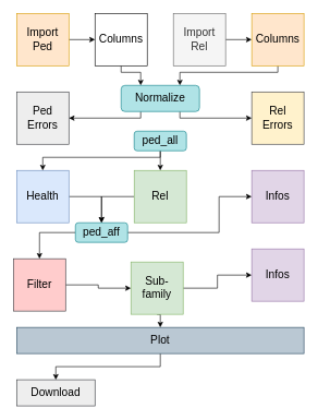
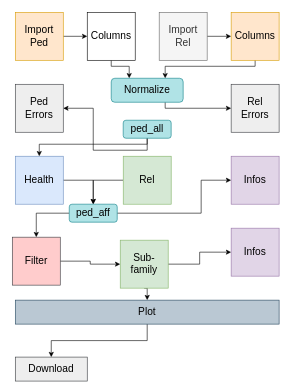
  <mxCell id="0" />
  <mxCell id="1" parent="0" />
  <mxCell id="2" style="edgeStyle=orthogonalEdgeStyle;rounded=0;orthogonalLoop=1;jettySize=auto;html=1;exitX=1;exitY=0.5;exitDx=0;exitDy=0;entryX=0;entryY=0.5;entryDx=0;entryDy=0;fontSize=17;" edge="1" parent="1" source="4" target="9"><mxGeometry relative="1" as="geometry" /></mxCell>
  <mxCell id="3" style="edgeStyle=orthogonalEdgeStyle;rounded=0;orthogonalLoop=1;jettySize=auto;html=1;exitX=0.5;exitY=1;exitDx=0;exitDy=0;fontSize=17;entryX=0.25;entryY=0;entryDx=0;entryDy=0;" edge="1" parent="1" source="9" target="27"><mxGeometry relative="1" as="geometry"><mxPoint x="235" y="120" as="targetPoint" /><Array as="points"><mxPoint x="185" y="110" /><mxPoint x="215" y="110" /></Array></mxGeometry></mxCell>
  <mxCell id="4" value="Import&lt;br style=&quot;font-size: 17px;&quot;&gt;Ped" style="whiteSpace=wrap;html=1;aspect=fixed;fillColor=#ffe6cc;strokeColor=#d79b00;fontSize=17;" vertex="1" parent="1"><mxGeometry x="25" y="20" width="80" height="80" as="geometry" /></mxCell>
  <mxCell id="5" style="edgeStyle=orthogonalEdgeStyle;rounded=0;orthogonalLoop=1;jettySize=auto;html=1;exitX=1;exitY=0.5;exitDx=0;exitDy=0;entryX=0;entryY=0.5;entryDx=0;entryDy=0;fontSize=17;" edge="1" parent="1" source="6" target="8"><mxGeometry relative="1" as="geometry" /></mxCell>
  <mxCell id="6" value="Import&lt;br style=&quot;font-size: 17px;&quot;&gt;Rel" style="whiteSpace=wrap;html=1;aspect=fixed;fillColor=#f5f5f5;fontColor=#333333;strokeColor=#666666;fontSize=17;" vertex="1" parent="1"><mxGeometry x="265" y="20" width="80" height="80" as="geometry" /></mxCell>
  <mxCell id="7" style="edgeStyle=orthogonalEdgeStyle;rounded=0;orthogonalLoop=1;jettySize=auto;html=1;exitX=0.5;exitY=1;exitDx=0;exitDy=0;entryX=0.75;entryY=0;entryDx=0;entryDy=0;fontSize=17;" edge="1" parent="1" source="8" target="27"><mxGeometry relative="1" as="geometry"><Array as="points"><mxPoint x="425" y="110" /><mxPoint x="275" y="110" /></Array></mxGeometry></mxCell>
  <mxCell id="8" value="Columns" style="whiteSpace=wrap;html=1;aspect=fixed;fontSize=17;fillColor=#ffe6cc;strokeColor=#d79b00;" vertex="1" parent="1"><mxGeometry x="385" y="20" width="80" height="80" as="geometry" /></mxCell>
  <mxCell id="9" value="Columns" style="whiteSpace=wrap;html=1;aspect=fixed;fontSize=17;" vertex="1" parent="1"><mxGeometry x="145" y="20" width="80" height="80" as="geometry" /></mxCell>
  <mxCell id="10" value="Ped&lt;br&gt;Errors" style="whiteSpace=wrap;html=1;aspect=fixed;fillColor=#eeeeee;strokeColor=#36393d;fontSize=17;" vertex="1" parent="1"><mxGeometry x="25" y="140" width="80" height="80" as="geometry" /></mxCell>
- <mxCell id="11" value="Rel&lt;br&gt;Errors" style="whiteSpace=wrap;html=1;aspect=fixed;fillColor=#fff2cc;strokeColor=#36393d;fontSize=17;" vertex="1" parent="1"><mxGeometry x="385" y="140" width="80" height="80" as="geometry" /></mxCell>
+ <mxCell id="11" value="Rel&lt;br&gt;Errors" style="whiteSpace=wrap;html=1;aspect=fixed;fillColor=#eeeeee;strokeColor=#36393d;fontSize=17;" vertex="1" parent="1"><mxGeometry x="385" y="140" width="80" height="80" as="geometry" /></mxCell>
  <mxCell id="12" style="edgeStyle=orthogonalEdgeStyle;rounded=0;orthogonalLoop=1;jettySize=auto;html=1;exitX=1;exitY=0.5;exitDx=0;exitDy=0;entryX=0.5;entryY=0;entryDx=0;entryDy=0;fontSize=12;" edge="1" parent="1" source="13" target="30"><mxGeometry relative="1" as="geometry" /></mxCell>
  <mxCell id="13" value="Health" style="whiteSpace=wrap;html=1;aspect=fixed;fillColor=#dae8fc;strokeColor=#6c8ebf;fontSize=17;" vertex="1" parent="1"><mxGeometry x="25" y="260" width="80" height="80" as="geometry" /></mxCell>
  <mxCell id="14" style="edgeStyle=orthogonalEdgeStyle;rounded=0;orthogonalLoop=1;jettySize=auto;html=1;exitX=0;exitY=0.5;exitDx=0;exitDy=0;entryX=0.5;entryY=0;entryDx=0;entryDy=0;fontSize=12;" edge="1" parent="1" source="15" target="30"><mxGeometry relative="1" as="geometry" /></mxCell>
  <mxCell id="15" value="Rel" style="whiteSpace=wrap;html=1;aspect=fixed;fillColor=#d5e8d4;strokeColor=#82b366;fontSize=17;" vertex="1" parent="1"><mxGeometry x="205" y="260" width="80" height="80" as="geometry" /></mxCell>
  <mxCell id="16" value="Infos" style="whiteSpace=wrap;html=1;aspect=fixed;fillColor=#e1d5e7;strokeColor=#9673a6;fontSize=17;" vertex="1" parent="1"><mxGeometry x="385" y="260" width="80" height="80" as="geometry" /></mxCell>
  <mxCell id="17" style="edgeStyle=orthogonalEdgeStyle;rounded=0;orthogonalLoop=1;jettySize=auto;html=1;exitX=1;exitY=0.5;exitDx=0;exitDy=0;entryX=0;entryY=0.5;entryDx=0;entryDy=0;fontSize=17;" edge="1" parent="1" source="18" target="21"><mxGeometry relative="1" as="geometry" /></mxCell>
  <mxCell id="18" value="Filter" style="whiteSpace=wrap;html=1;aspect=fixed;fillColor=#ffcccc;strokeColor=#36393d;fontSize=17;" vertex="1" parent="1"><mxGeometry x="20" y="395" width="80" height="80" as="geometry" /></mxCell>
  <mxCell id="19" style="edgeStyle=orthogonalEdgeStyle;rounded=0;orthogonalLoop=1;jettySize=auto;html=1;exitX=1;exitY=0.5;exitDx=0;exitDy=0;entryX=0;entryY=0.5;entryDx=0;entryDy=0;fontSize=17;" edge="1" parent="1" source="21" target="22"><mxGeometry relative="1" as="geometry" /></mxCell>
  <mxCell id="20" style="edgeStyle=orthogonalEdgeStyle;rounded=0;orthogonalLoop=1;jettySize=auto;html=1;exitX=0.5;exitY=1;exitDx=0;exitDy=0;entryX=0.5;entryY=0;entryDx=0;entryDy=0;fontSize=17;" edge="1" parent="1" source="21" target="24"><mxGeometry relative="1" as="geometry" /></mxCell>
  <mxCell id="21" value="Sub-family" style="whiteSpace=wrap;html=1;aspect=fixed;fillColor=#d5e8d4;strokeColor=#82b366;fontSize=17;" vertex="1" parent="1"><mxGeometry x="200" y="400" width="80" height="80" as="geometry" /></mxCell>
  <mxCell id="22" value="Infos" style="whiteSpace=wrap;html=1;aspect=fixed;fillColor=#e1d5e7;strokeColor=#9673a6;fontSize=17;" vertex="1" parent="1"><mxGeometry x="385" y="380" width="80" height="80" as="geometry" /></mxCell>
  <mxCell id="23" style="edgeStyle=orthogonalEdgeStyle;rounded=0;orthogonalLoop=1;jettySize=auto;html=1;exitX=0.5;exitY=1;exitDx=0;exitDy=0;entryX=0.5;entryY=0;entryDx=0;entryDy=0;fontSize=12;" edge="1" parent="1" source="24" target="34"><mxGeometry relative="1" as="geometry"><mxPoint x="65" y="580" as="targetPoint" /></mxGeometry></mxCell>
  <mxCell id="24" value="Plot" style="rounded=0;whiteSpace=wrap;html=1;fillColor=#bac8d3;strokeColor=#23445d;fontSize=17;" vertex="1" parent="1"><mxGeometry x="25" y="500" width="440" height="40" as="geometry" /></mxCell>
- <mxCell id="25" style="edgeStyle=orthogonalEdgeStyle;rounded=0;orthogonalLoop=1;jettySize=auto;html=1;exitX=0.25;exitY=1;exitDx=0;exitDy=0;entryX=1;entryY=0.5;entryDx=0;entryDy=0;fontSize=17;" edge="1" parent="1" source="27" target="10"><mxGeometry relative="1" as="geometry"><Array as="points"><mxPoint x="215" y="180" /></Array></mxGeometry></mxCell>
  <mxCell id="26" style="edgeStyle=orthogonalEdgeStyle;rounded=0;orthogonalLoop=1;jettySize=auto;html=1;exitX=0.75;exitY=1;exitDx=0;exitDy=0;entryX=0;entryY=0.5;entryDx=0;entryDy=0;fontSize=17;" edge="1" parent="1" source="27" target="11"><mxGeometry relative="1" as="geometry"><Array as="points"><mxPoint x="275" y="180" /></Array></mxGeometry></mxCell>
  <mxCell id="27" value="Normalize" style="rounded=1;whiteSpace=wrap;html=1;fontSize=17;fillColor=#b0e3e6;strokeColor=#0e8088;" vertex="1" parent="1"><mxGeometry x="185" y="130" width="120" height="40" as="geometry" /></mxCell>
  <mxCell id="28" style="edgeStyle=orthogonalEdgeStyle;rounded=0;orthogonalLoop=1;jettySize=auto;html=1;exitX=1;exitY=0.5;exitDx=0;exitDy=0;entryX=0;entryY=0.5;entryDx=0;entryDy=0;fontSize=12;" edge="1" parent="1" source="30" target="16"><mxGeometry relative="1" as="geometry"><Array as="points"><mxPoint x="335" y="355" /><mxPoint x="335" y="300" /></Array></mxGeometry></mxCell>
  <mxCell id="29" style="edgeStyle=orthogonalEdgeStyle;rounded=0;orthogonalLoop=1;jettySize=auto;html=1;exitX=0;exitY=0.5;exitDx=0;exitDy=0;entryX=0.5;entryY=0;entryDx=0;entryDy=0;fontSize=12;" edge="1" parent="1" source="30" target="18"><mxGeometry relative="1" as="geometry" /></mxCell>
  <mxCell id="30" value="ped_aff" style="rounded=1;whiteSpace=wrap;html=1;fontSize=17;fillColor=#b0e3e6;strokeColor=#0e8088;" vertex="1" parent="1"><mxGeometry x="115" y="340" width="80" height="30" as="geometry" /></mxCell>
- <mxCell id="31" style="edgeStyle=orthogonalEdgeStyle;rounded=0;orthogonalLoop=1;jettySize=auto;html=1;exitX=0.5;exitY=1;exitDx=0;exitDy=0;entryX=0.5;entryY=0;entryDx=0;entryDy=0;fontSize=12;" edge="1" parent="1" source="33" target="15"><mxGeometry relative="1" as="geometry" /></mxCell>
+ <mxCell id="31" style="edgeStyle=orthogonalEdgeStyle;rounded=0;orthogonalLoop=1;jettySize=auto;html=1;exitX=0.5;exitY=1;exitDx=0;exitDy=0;fontSize=12;" edge="1" parent="1" source="33" target="10"><mxGeometry relative="1" as="geometry" /></mxCell>
  <mxCell id="32" style="edgeStyle=orthogonalEdgeStyle;rounded=0;orthogonalLoop=1;jettySize=auto;html=1;exitX=0.5;exitY=1;exitDx=0;exitDy=0;entryX=0.5;entryY=0;entryDx=0;entryDy=0;fontSize=12;" edge="1" parent="1" source="33" target="13"><mxGeometry relative="1" as="geometry"><Array as="points"><mxPoint x="245" y="240" /><mxPoint x="65" y="240" /></Array></mxGeometry></mxCell>
  <mxCell id="33" value="ped_all" style="rounded=1;whiteSpace=wrap;html=1;fontSize=17;fillColor=#b0e3e6;strokeColor=#0e8088;" vertex="1" parent="1"><mxGeometry x="205" y="200" width="80" height="30" as="geometry" /></mxCell>
- <mxCell id="34" value="&lt;font style=&quot;font-size: 17px;&quot;&gt;Download&lt;/font&gt;" style="rounded=0;whiteSpace=wrap;html=1;fontSize=12;fillColor=#eeeeee;strokeColor=#36393d;" vertex="1" parent="1"><mxGeometry x="25" y="580" width="120" height="40" as="geometry" /></mxCell>
+ <mxCell id="34" value="&lt;font style=&quot;font-size: 17px;&quot;&gt;Download&lt;/font&gt;" style="rounded=0;whiteSpace=wrap;html=1;fontSize=12;fillColor=#eeeeee;strokeColor=#36393d;" vertex="1" parent="1"><mxGeometry x="25" y="595" width="120" height="40" as="geometry" /></mxCell>
